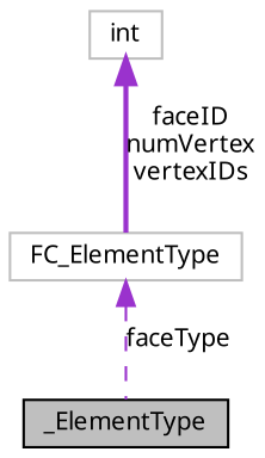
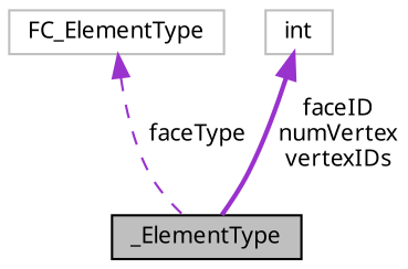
  digraph {
    fontname="Noto Sans"
    node [color=grey75 fillcolor=white fontname="Noto Sans" fontsize=10 shape=record style=filled]
    edge [color=darkorchid3 dir=back fontname="Noto Sans" fontsize=10 labelfontname="FreeSans.ttf" labelfontsize=10]
    n1 [color=black fillcolor=grey75 fontcolor=black height=0.2 label=_ElementType width=0.4]
    n2 [height=0.2 label=FC_ElementType width=0.4]
    n3 [height=0.2 label=int width=0.4]
    n2 -> n1 [label=faceType style=dashed]
-   n3 -> n2 [label="faceID\nnumVertex\nvertexIDs" style=bold]
+   n3 -> n1 [label="faceID\nnumVertex\nvertexIDs" style=bold]
  }
